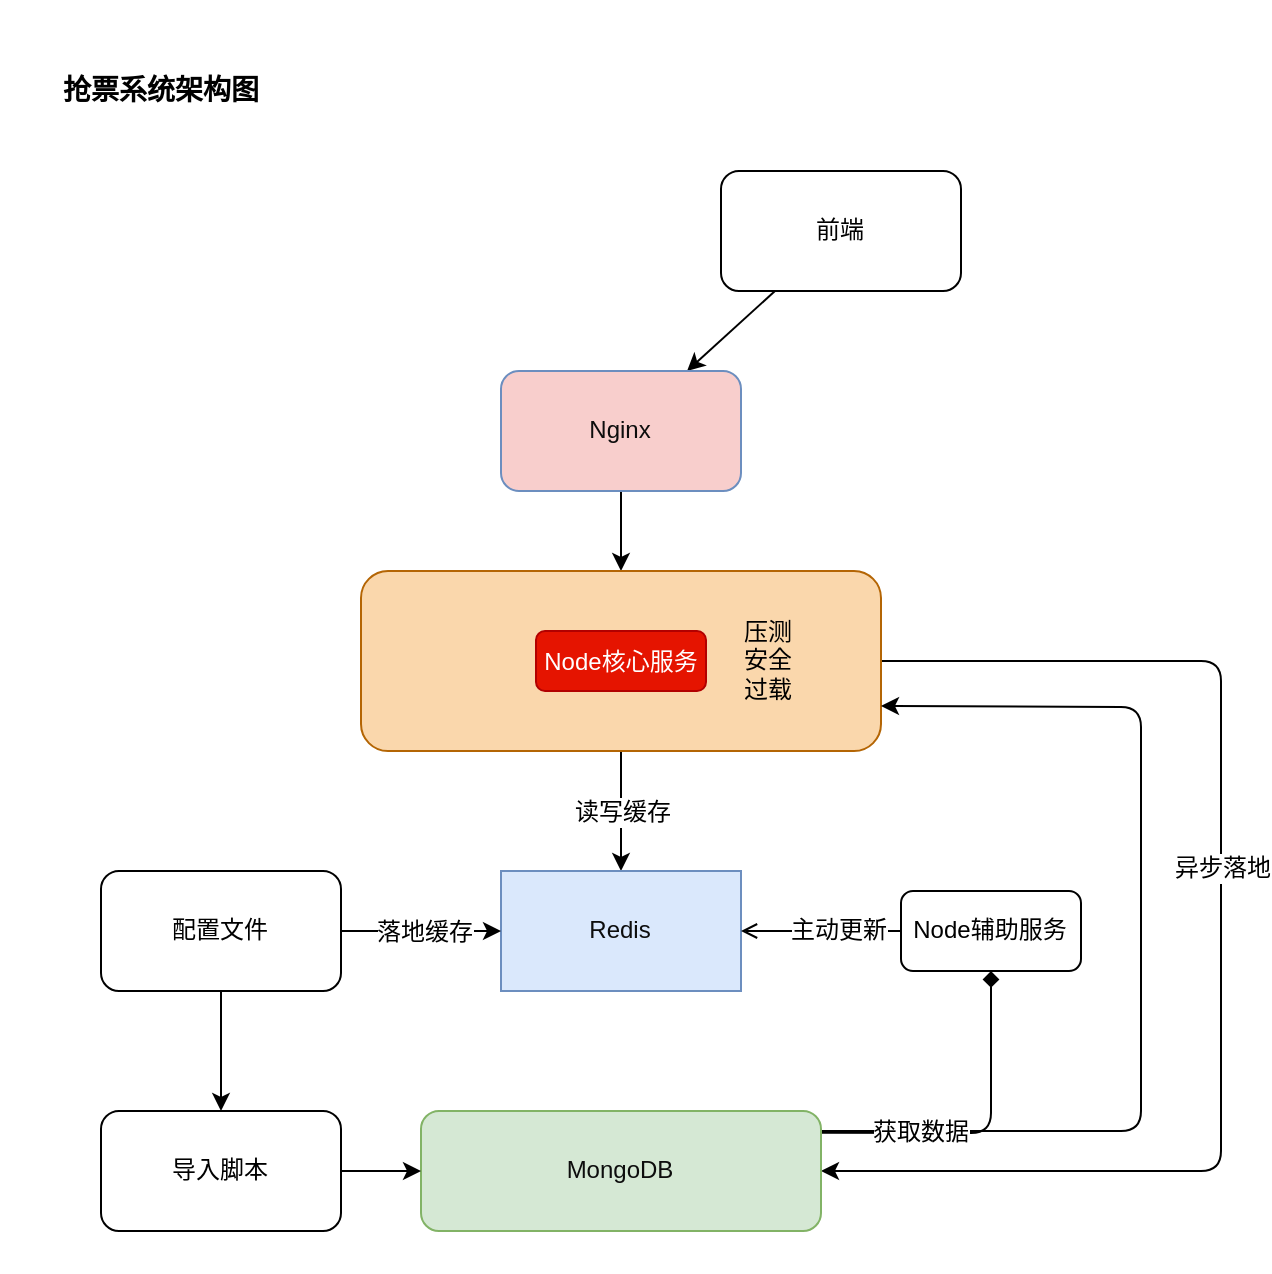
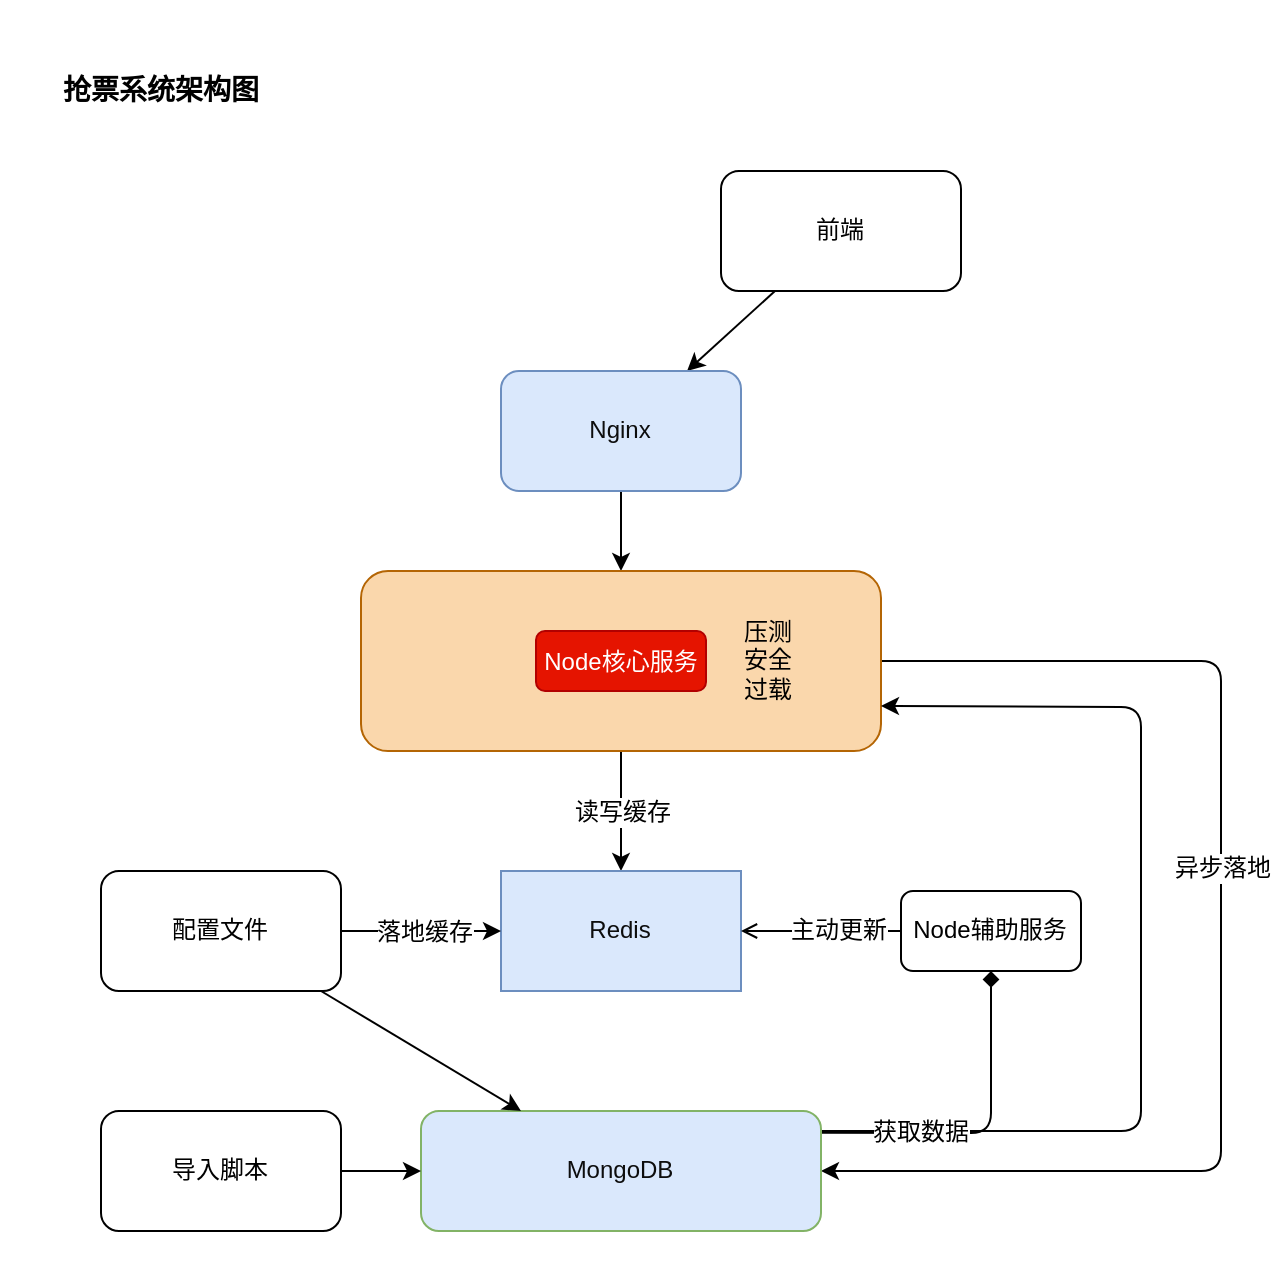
  <mxCell id="0" />
  <mxCell id="1" parent="0" />
  <mxCell id="2" value="" style="edgeStyle=none;html=1;fontSize=14;" parent="1" source="3" target="6" edge="1"><mxGeometry relative="1" as="geometry" /></mxCell>
  <mxCell id="3" value="前端" style="rounded=1;whiteSpace=wrap;html=1;" parent="1" vertex="1"><mxGeometry x="360" y="85" width="120" height="60" as="geometry" /></mxCell>
  <mxCell id="4" value="&lt;p&gt;&lt;font style=&quot;font-size: 14px;&quot;&gt;&lt;b&gt;抢票系统架构图&lt;/b&gt;&lt;/font&gt;&lt;/p&gt;" style="text;html=1;align=center;verticalAlign=middle;resizable=0;points=[];autosize=1;strokeColor=none;fillColor=none;" parent="1" vertex="1"><mxGeometry x="20" y="20" width="120" height="50" as="geometry" /></mxCell>
  <mxCell id="5" value="" style="edgeStyle=none;html=1;fontSize=14;" parent="1" source="6" target="11" edge="1"><mxGeometry relative="1" as="geometry" /></mxCell>
- <mxCell id="6" value="Nginx" style="rounded=1;whiteSpace=wrap;html=1;fillColor=#f8cecc;strokeColor=#6c8ebf;fontColor=#0D0D0D;" parent="1" vertex="1"><mxGeometry x="250" y="185" width="120" height="60" as="geometry" /></mxCell>
+ <mxCell id="6" value="Nginx" style="rounded=1;whiteSpace=wrap;html=1;fillColor=#dae8fc;strokeColor=#6c8ebf;fontColor=#0D0D0D;" parent="1" vertex="1"><mxGeometry x="250" y="185" width="120" height="60" as="geometry" /></mxCell>
  <mxCell id="7" value="" style="edgeStyle=none;html=1;fontSize=12;" parent="1" source="11" target="14" edge="1"><mxGeometry relative="1" as="geometry" /></mxCell>
  <mxCell id="8" value="读写缓存" style="edgeLabel;html=1;align=center;verticalAlign=middle;resizable=0;points=[];fontSize=12;" parent="7" vertex="1" connectable="0"><mxGeometry x="-0.5" y="-2" relative="1" as="geometry"><mxPoint x="2" y="15" as="offset" /></mxGeometry></mxCell>
  <mxCell id="9" style="edgeStyle=none;html=1;entryX=1;entryY=0.5;entryDx=0;entryDy=0;fontSize=12;" parent="1" source="11" target="18" edge="1"><mxGeometry relative="1" as="geometry"><Array as="points"><mxPoint x="610" y="330" /><mxPoint x="610" y="585" /></Array></mxGeometry></mxCell>
  <mxCell id="10" value="异步落地" style="edgeLabel;html=1;align=center;verticalAlign=middle;resizable=0;points=[];fontSize=12;" parent="9" vertex="1" connectable="0"><mxGeometry x="-0.125" relative="1" as="geometry"><mxPoint as="offset" /></mxGeometry></mxCell>
  <mxCell id="11" value="" style="whiteSpace=wrap;html=1;rounded=1;fillColor=#fad7ac;strokeColor=#b46504;" parent="1" vertex="1"><mxGeometry x="180" y="285" width="260" height="90" as="geometry" /></mxCell>
  <mxCell id="12" value="&lt;font style=&quot;font-size: 12px;&quot;&gt;Node核心服务&lt;/font&gt;" style="rounded=1;whiteSpace=wrap;html=1;fontSize=14;fillColor=#e51400;fontColor=#ffffff;strokeColor=#B20000;" parent="1" vertex="1"><mxGeometry x="267.5" y="315" width="85" height="30" as="geometry" /></mxCell>
  <mxCell id="13" value="压测&lt;br&gt;安全&lt;br&gt;过载" style="text;html=1;align=left;verticalAlign=middle;resizable=0;points=[];autosize=1;strokeColor=none;fillColor=none;fontSize=12;horizontal=1;spacingTop=0;fontColor=#000000;" parent="1" vertex="1"><mxGeometry x="370" y="305" width="50" height="50" as="geometry" /></mxCell>
  <mxCell id="14" value="Redis" style="whiteSpace=wrap;html=1;fillColor=#dae8fc;strokeColor=#6c8ebf;fontColor=#0D0D0D;rounded=0;" parent="1" vertex="1"><mxGeometry x="250" y="435" width="120" height="60" as="geometry" /></mxCell>
  <mxCell id="15" style="edgeStyle=none;html=1;entryX=0.5;entryY=1;entryDx=0;entryDy=0;fontSize=12;exitX=0.997;exitY=0.182;exitDx=0;exitDy=0;exitPerimeter=0;endArrow=diamond;" parent="1" source="18" target="21" edge="1"><mxGeometry relative="1" as="geometry"><Array as="points"><mxPoint x="495" y="566" /></Array></mxGeometry></mxCell>
  <mxCell id="16" style="edgeStyle=none;html=1;fontSize=12;entryX=1;entryY=0.75;entryDx=0;entryDy=0;exitX=1;exitY=0.167;exitDx=0;exitDy=0;exitPerimeter=0;" parent="1" source="18" target="11" edge="1"><mxGeometry relative="1" as="geometry"><mxPoint x="600" y="585" as="targetPoint" /><mxPoint x="410" y="585" as="sourcePoint" /><Array as="points"><mxPoint x="570" y="565" /><mxPoint x="570" y="353" /></Array></mxGeometry></mxCell>
  <mxCell id="17" value="获取数据" style="edgeLabel;html=1;align=center;verticalAlign=middle;resizable=0;points=[];fontSize=12;" parent="16" vertex="1" connectable="0"><mxGeometry x="-0.611" y="2" relative="1" as="geometry"><mxPoint x="-48" y="2" as="offset" /></mxGeometry></mxCell>
- <mxCell id="18" value="MongoDB" style="whiteSpace=wrap;html=1;rounded=1;fillColor=#d5e8d4;strokeColor=#82b366;fontColor=#0D0D0D;" parent="1" vertex="1"><mxGeometry x="210" y="555" width="200" height="60" as="geometry" /></mxCell>
+ <mxCell id="18" value="MongoDB" style="whiteSpace=wrap;html=1;rounded=1;fillColor=#dae8fc;strokeColor=#82b366;fontColor=#0D0D0D;" parent="1" vertex="1"><mxGeometry x="210" y="555" width="200" height="60" as="geometry" /></mxCell>
  <mxCell id="19" style="edgeStyle=none;html=1;entryX=1;entryY=0.5;entryDx=0;entryDy=0;fontSize=12;endArrow=open;" parent="1" source="21" target="14" edge="1"><mxGeometry relative="1" as="geometry" /></mxCell>
  <mxCell id="20" value="主动更新" style="edgeLabel;html=1;align=center;verticalAlign=middle;resizable=0;points=[];fontSize=12;" parent="19" vertex="1" connectable="0"><mxGeometry x="-0.196" y="-1" relative="1" as="geometry"><mxPoint as="offset" /></mxGeometry></mxCell>
  <mxCell id="21" value="Node辅助服务" style="rounded=1;whiteSpace=wrap;html=1;fontSize=12;" parent="1" vertex="1"><mxGeometry x="450" y="445" width="90" height="40" as="geometry" /></mxCell>
- <mxCell id="22" style="edgeStyle=none;html=1;entryX=0.5;entryY=0;entryDx=0;entryDy=0;fontSize=12;" parent="1" source="25" target="27" edge="1"><mxGeometry relative="1" as="geometry" /></mxCell>
+ <mxCell id="22" style="edgeStyle=none;html=1;fontSize=12;" parent="1" source="25" target="18" edge="1"><mxGeometry relative="1" as="geometry" /></mxCell>
  <mxCell id="23" style="edgeStyle=none;html=1;entryX=0;entryY=0.5;entryDx=0;entryDy=0;fontSize=12;" parent="1" source="25" target="14" edge="1"><mxGeometry relative="1" as="geometry" /></mxCell>
  <mxCell id="24" value="落地缓存" style="edgeLabel;html=1;align=center;verticalAlign=middle;resizable=0;points=[];fontSize=12;" parent="23" vertex="1" connectable="0"><mxGeometry x="-0.304" relative="1" as="geometry"><mxPoint x="13" as="offset" /></mxGeometry></mxCell>
  <mxCell id="25" value="配置文件" style="rounded=1;whiteSpace=wrap;html=1;fontSize=12;" parent="1" vertex="1"><mxGeometry x="50" y="435" width="120" height="60" as="geometry" /></mxCell>
  <mxCell id="26" style="edgeStyle=none;html=1;entryX=0;entryY=0.5;entryDx=0;entryDy=0;fontSize=12;" parent="1" source="27" target="18" edge="1"><mxGeometry relative="1" as="geometry"><Array as="points"><mxPoint x="110" y="585" /></Array></mxGeometry></mxCell>
  <mxCell id="27" value="导入脚本" style="rounded=1;whiteSpace=wrap;html=1;fontSize=12;" parent="1" vertex="1"><mxGeometry x="50" y="555" width="120" height="60" as="geometry" /></mxCell>
